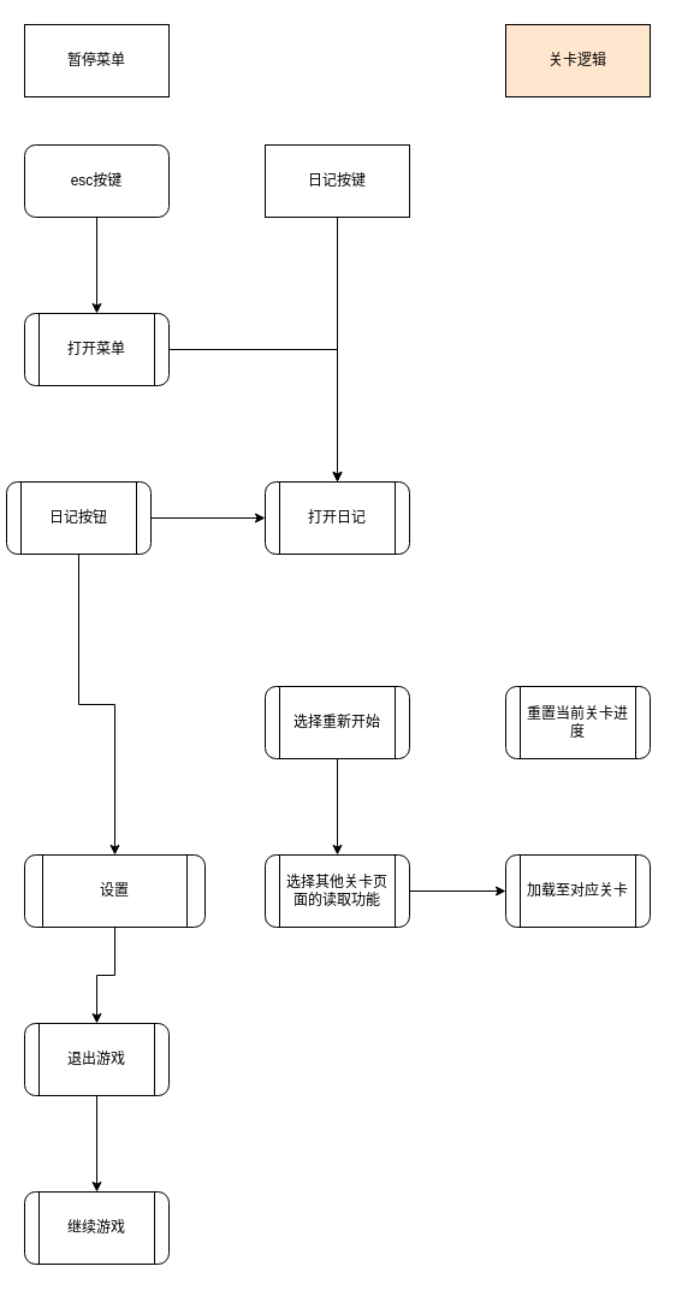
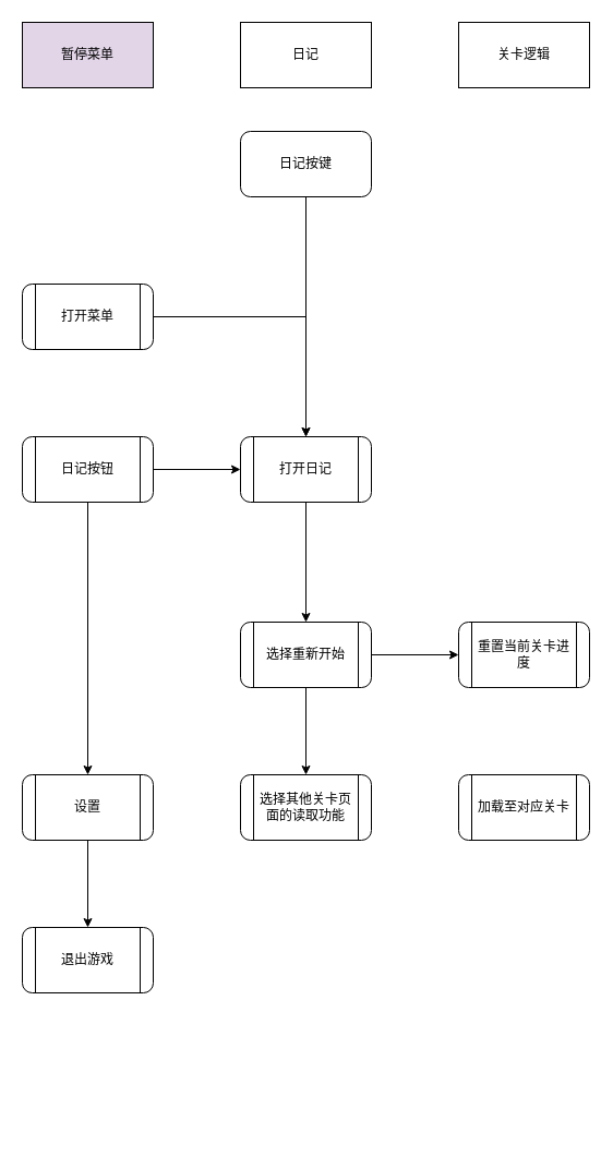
  <mxCell id="0" />
  <mxCell id="1" parent="0" />
- <mxCell id="2" value="" style="edgeStyle=orthogonalEdgeStyle;rounded=0;orthogonalLoop=1;jettySize=auto;html=1;" edge="1" parent="1" source="3" target="7"><mxGeometry relative="1" as="geometry" /></mxCell>
- <mxCell id="3" value="esc按键" style="rounded=1;whiteSpace=wrap;html=1;" vertex="1" parent="1"><mxGeometry x="20" y="120" width="120" height="60" as="geometry" /></mxCell>
  <mxCell id="4" value="" style="edgeStyle=orthogonalEdgeStyle;rounded=0;orthogonalLoop=1;jettySize=auto;html=1;" edge="1" parent="1" source="5" target="12"><mxGeometry relative="1" as="geometry" /></mxCell>
- <mxCell id="5" value="日记按键" style="whiteSpace=wrap;html=1;rounded=0;" vertex="1" parent="1"><mxGeometry x="220" y="120" width="120" height="60" as="geometry" /></mxCell>
+ <mxCell id="5" value="日记按键" style="rounded=1;whiteSpace=wrap;html=1;" vertex="1" parent="1"><mxGeometry x="220" y="120" width="120" height="60" as="geometry" /></mxCell>
  <mxCell id="6" value="" style="edgeStyle=orthogonalEdgeStyle;rounded=0;orthogonalLoop=1;jettySize=auto;html=1;" edge="1" parent="1" source="7" target="12"><mxGeometry relative="1" as="geometry" /></mxCell>
  <mxCell id="7" value="打开菜单" style="shape=process;whiteSpace=wrap;html=1;backgroundOutline=1;rounded=1;" vertex="1" parent="1"><mxGeometry x="20" y="260" width="120" height="60" as="geometry" /></mxCell>
  <mxCell id="8" style="edgeStyle=orthogonalEdgeStyle;rounded=0;orthogonalLoop=1;jettySize=auto;html=1;entryX=0;entryY=0.5;entryDx=0;entryDy=0;" edge="1" parent="1" source="10" target="12"><mxGeometry relative="1" as="geometry" /></mxCell>
  <mxCell id="9" value="" style="edgeStyle=orthogonalEdgeStyle;rounded=0;orthogonalLoop=1;jettySize=auto;html=1;" edge="1" parent="1" source="10" target="20"><mxGeometry relative="1" as="geometry" /></mxCell>
- <mxCell id="10" value="日记按钮" style="shape=process;whiteSpace=wrap;html=1;backgroundOutline=1;rounded=1;" vertex="1" parent="1"><mxGeometry x="5" y="400" width="120" height="60" as="geometry" /></mxCell>
+ <mxCell id="10" value="日记按钮" style="shape=process;whiteSpace=wrap;html=1;backgroundOutline=1;rounded=1;" vertex="1" parent="1"><mxGeometry x="20" y="400" width="120" height="60" as="geometry" /></mxCell>
+ <mxCell id="11" value="" style="edgeStyle=orthogonalEdgeStyle;rounded=0;orthogonalLoop=1;jettySize=auto;html=1;" edge="1" parent="1" source="12" target="18"><mxGeometry relative="1" as="geometry" /></mxCell>
  <mxCell id="12" value="打开日记" style="shape=process;whiteSpace=wrap;html=1;backgroundOutline=1;rounded=1;" vertex="1" parent="1"><mxGeometry x="220" y="400" width="120" height="60" as="geometry" /></mxCell>
- <mxCell id="13" value="暂停菜单" style="rounded=0;whiteSpace=wrap;html=1;" vertex="1" parent="1"><mxGeometry x="20" y="20" width="120" height="60" as="geometry" /></mxCell>
- <mxCell id="15" value="关卡逻辑" style="rounded=0;whiteSpace=wrap;html=1;fillColor=#ffe6cc;" vertex="1" parent="1"><mxGeometry x="420" y="20" width="120" height="60" as="geometry" /></mxCell>
+ <mxCell id="13" value="暂停菜单" style="rounded=0;whiteSpace=wrap;html=1;fillColor=#e1d5e7;" vertex="1" parent="1"><mxGeometry x="20" y="20" width="120" height="60" as="geometry" /></mxCell>
+ <mxCell id="14" value="日记" style="rounded=0;whiteSpace=wrap;html=1;" vertex="1" parent="1"><mxGeometry x="220" y="20" width="120" height="60" as="geometry" /></mxCell>
+ <mxCell id="15" value="关卡逻辑" style="rounded=0;whiteSpace=wrap;html=1;" vertex="1" parent="1"><mxGeometry x="420" y="20" width="120" height="60" as="geometry" /></mxCell>
+ <mxCell id="16" value="" style="edgeStyle=orthogonalEdgeStyle;rounded=0;orthogonalLoop=1;jettySize=auto;html=1;" edge="1" parent="1" source="18" target="24"><mxGeometry relative="1" as="geometry" /></mxCell>
  <mxCell id="17" value="" style="edgeStyle=orthogonalEdgeStyle;rounded=0;orthogonalLoop=1;jettySize=auto;html=1;" edge="1" parent="1" source="18" target="26"><mxGeometry relative="1" as="geometry" /></mxCell>
  <mxCell id="18" value="选择重新开始" style="shape=process;whiteSpace=wrap;html=1;backgroundOutline=1;rounded=1;" vertex="1" parent="1"><mxGeometry x="220" y="570" width="120" height="60" as="geometry" /></mxCell>
  <mxCell id="19" value="" style="edgeStyle=orthogonalEdgeStyle;rounded=0;orthogonalLoop=1;jettySize=auto;html=1;" edge="1" parent="1" source="20" target="22"><mxGeometry relative="1" as="geometry" /></mxCell>
- <mxCell id="20" value="设置" style="shape=process;whiteSpace=wrap;html=1;backgroundOutline=1;rounded=1;" vertex="1" parent="1"><mxGeometry x="20" y="710" width="150" height="60" as="geometry" /></mxCell>
- <mxCell id="21" value="" style="edgeStyle=orthogonalEdgeStyle;rounded=0;orthogonalLoop=1;jettySize=auto;html=1;" edge="1" parent="1" source="22" target="23"><mxGeometry relative="1" as="geometry" /></mxCell>
+ <mxCell id="20" value="设置" style="shape=process;whiteSpace=wrap;html=1;backgroundOutline=1;rounded=1;" vertex="1" parent="1"><mxGeometry x="20" y="710" width="120" height="60" as="geometry" /></mxCell>
  <mxCell id="22" value="退出游戏" style="shape=process;whiteSpace=wrap;html=1;backgroundOutline=1;rounded=1;" vertex="1" parent="1"><mxGeometry x="20" y="850" width="120" height="60" as="geometry" /></mxCell>
- <mxCell id="23" value="继续游戏" style="shape=process;whiteSpace=wrap;html=1;backgroundOutline=1;rounded=1;" vertex="1" parent="1"><mxGeometry x="20" y="990" width="120" height="60" as="geometry" /></mxCell>
  <mxCell id="24" value="重置当前关卡进度" style="shape=process;whiteSpace=wrap;html=1;backgroundOutline=1;rounded=1;" vertex="1" parent="1"><mxGeometry x="420" y="570" width="120" height="60" as="geometry" /></mxCell>
- <mxCell id="25" value="" style="edgeStyle=orthogonalEdgeStyle;rounded=0;orthogonalLoop=1;jettySize=auto;html=1;" edge="1" parent="1" source="26" target="27"><mxGeometry relative="1" as="geometry" /></mxCell>
  <mxCell id="26" value="选择其他关卡页面的读取功能" style="shape=process;whiteSpace=wrap;html=1;backgroundOutline=1;rounded=1;" vertex="1" parent="1"><mxGeometry x="220" y="710" width="120" height="60" as="geometry" /></mxCell>
  <mxCell id="27" value="加载至对应关卡" style="shape=process;whiteSpace=wrap;html=1;backgroundOutline=1;rounded=1;" vertex="1" parent="1"><mxGeometry x="420" y="710" width="120" height="60" as="geometry" /></mxCell>
